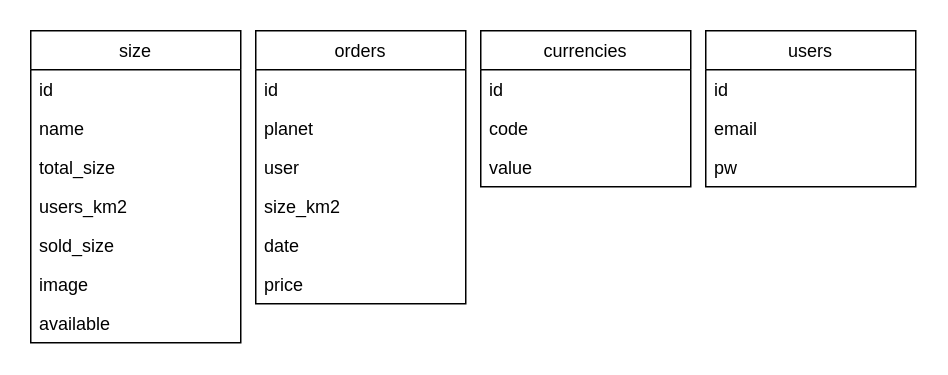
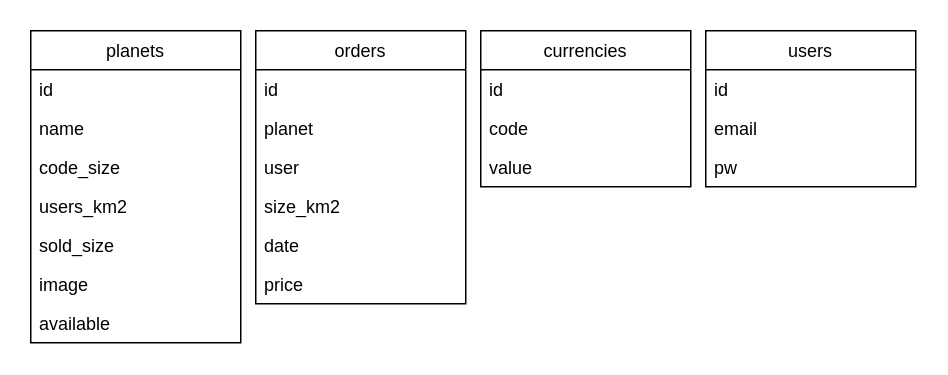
  <mxCell id="0" />
  <mxCell id="1" parent="0" />
- <mxCell id="2" value="size" style="swimlane;fontStyle=0;childLayout=stackLayout;horizontal=1;startSize=26;fillColor=none;horizontalStack=0;resizeParent=1;resizeParentMax=0;resizeLast=0;collapsible=1;marginBottom=0;" parent="1" vertex="1"><mxGeometry x="20" y="20" width="140" height="208" as="geometry" /></mxCell>
+ <mxCell id="2" value="planets" style="swimlane;fontStyle=0;childLayout=stackLayout;horizontal=1;startSize=26;fillColor=none;horizontalStack=0;resizeParent=1;resizeParentMax=0;resizeLast=0;collapsible=1;marginBottom=0;" parent="1" vertex="1"><mxGeometry x="20" y="20" width="140" height="208" as="geometry" /></mxCell>
  <mxCell id="3" value="id" style="text;strokeColor=none;fillColor=none;align=left;verticalAlign=top;spacingLeft=4;spacingRight=4;overflow=hidden;rotatable=0;points=[[0,0.5],[1,0.5]];portConstraint=eastwest;" parent="2" vertex="1"><mxGeometry y="26" width="140" height="26" as="geometry" /></mxCell>
  <mxCell id="4" value="name&#10;&#10;" style="text;strokeColor=none;fillColor=none;align=left;verticalAlign=top;spacingLeft=4;spacingRight=4;overflow=hidden;rotatable=0;points=[[0,0.5],[1,0.5]];portConstraint=eastwest;" parent="2" vertex="1"><mxGeometry y="52" width="140" height="26" as="geometry" /></mxCell>
- <mxCell id="5" value="total_size" style="text;strokeColor=none;fillColor=none;align=left;verticalAlign=top;spacingLeft=4;spacingRight=4;overflow=hidden;rotatable=0;points=[[0,0.5],[1,0.5]];portConstraint=eastwest;" parent="2" vertex="1"><mxGeometry y="78" width="140" height="26" as="geometry" /></mxCell>
+ <mxCell id="5" value="code_size" style="text;strokeColor=none;fillColor=none;align=left;verticalAlign=top;spacingLeft=4;spacingRight=4;overflow=hidden;rotatable=0;points=[[0,0.5],[1,0.5]];portConstraint=eastwest;" parent="2" vertex="1"><mxGeometry y="78" width="140" height="26" as="geometry" /></mxCell>
  <mxCell id="6" value="users_km2&#10;" style="text;strokeColor=none;fillColor=none;align=left;verticalAlign=top;spacingLeft=4;spacingRight=4;overflow=hidden;rotatable=0;points=[[0,0.5],[1,0.5]];portConstraint=eastwest;" parent="2" vertex="1"><mxGeometry y="104" width="140" height="26" as="geometry" /></mxCell>
  <mxCell id="7" value="sold_size" style="text;strokeColor=none;fillColor=none;align=left;verticalAlign=top;spacingLeft=4;spacingRight=4;overflow=hidden;rotatable=0;points=[[0,0.5],[1,0.5]];portConstraint=eastwest;" parent="2" vertex="1"><mxGeometry y="130" width="140" height="26" as="geometry" /></mxCell>
  <mxCell id="8" value="image" style="text;strokeColor=none;fillColor=none;align=left;verticalAlign=top;spacingLeft=4;spacingRight=4;overflow=hidden;rotatable=0;points=[[0,0.5],[1,0.5]];portConstraint=eastwest;" parent="2" vertex="1"><mxGeometry y="156" width="140" height="26" as="geometry" /></mxCell>
  <mxCell id="9" value="available&#10;" style="text;strokeColor=none;fillColor=none;align=left;verticalAlign=top;spacingLeft=4;spacingRight=4;overflow=hidden;rotatable=0;points=[[0,0.5],[1,0.5]];portConstraint=eastwest;" parent="2" vertex="1"><mxGeometry y="182" width="140" height="26" as="geometry" /></mxCell>
  <mxCell id="10" value="orders" style="swimlane;fontStyle=0;childLayout=stackLayout;horizontal=1;startSize=26;fillColor=none;horizontalStack=0;resizeParent=1;resizeParentMax=0;resizeLast=0;collapsible=1;marginBottom=0;" parent="1" vertex="1"><mxGeometry x="170" y="20" width="140" height="182" as="geometry" /></mxCell>
  <mxCell id="11" value="id" style="text;strokeColor=none;fillColor=none;align=left;verticalAlign=top;spacingLeft=4;spacingRight=4;overflow=hidden;rotatable=0;points=[[0,0.5],[1,0.5]];portConstraint=eastwest;" parent="10" vertex="1"><mxGeometry y="26" width="140" height="26" as="geometry" /></mxCell>
  <mxCell id="12" value="planet" style="text;strokeColor=none;fillColor=none;align=left;verticalAlign=top;spacingLeft=4;spacingRight=4;overflow=hidden;rotatable=0;points=[[0,0.5],[1,0.5]];portConstraint=eastwest;" parent="10" vertex="1"><mxGeometry y="52" width="140" height="26" as="geometry" /></mxCell>
  <mxCell id="13" value="user" style="text;strokeColor=none;fillColor=none;align=left;verticalAlign=top;spacingLeft=4;spacingRight=4;overflow=hidden;rotatable=0;points=[[0,0.5],[1,0.5]];portConstraint=eastwest;" parent="10" vertex="1"><mxGeometry y="78" width="140" height="26" as="geometry" /></mxCell>
  <mxCell id="14" value="size_km2" style="text;strokeColor=none;fillColor=none;align=left;verticalAlign=top;spacingLeft=4;spacingRight=4;overflow=hidden;rotatable=0;points=[[0,0.5],[1,0.5]];portConstraint=eastwest;" parent="10" vertex="1"><mxGeometry y="104" width="140" height="26" as="geometry" /></mxCell>
  <mxCell id="15" value="date" style="text;strokeColor=none;fillColor=none;align=left;verticalAlign=top;spacingLeft=4;spacingRight=4;overflow=hidden;rotatable=0;points=[[0,0.5],[1,0.5]];portConstraint=eastwest;" parent="10" vertex="1"><mxGeometry y="130" width="140" height="26" as="geometry" /></mxCell>
  <mxCell id="16" value="price" style="text;strokeColor=none;fillColor=none;align=left;verticalAlign=top;spacingLeft=4;spacingRight=4;overflow=hidden;rotatable=0;points=[[0,0.5],[1,0.5]];portConstraint=eastwest;" parent="10" vertex="1"><mxGeometry y="156" width="140" height="26" as="geometry" /></mxCell>
  <mxCell id="17" value="users" style="swimlane;fontStyle=0;childLayout=stackLayout;horizontal=1;startSize=26;fillColor=none;horizontalStack=0;resizeParent=1;resizeParentMax=0;resizeLast=0;collapsible=1;marginBottom=0;" parent="1" vertex="1"><mxGeometry x="470" y="20" width="140" height="104" as="geometry" /></mxCell>
  <mxCell id="18" value="id" style="text;strokeColor=none;fillColor=none;align=left;verticalAlign=top;spacingLeft=4;spacingRight=4;overflow=hidden;rotatable=0;points=[[0,0.5],[1,0.5]];portConstraint=eastwest;" parent="17" vertex="1"><mxGeometry y="26" width="140" height="26" as="geometry" /></mxCell>
  <mxCell id="19" value="email" style="text;strokeColor=none;fillColor=none;align=left;verticalAlign=top;spacingLeft=4;spacingRight=4;overflow=hidden;rotatable=0;points=[[0,0.5],[1,0.5]];portConstraint=eastwest;" parent="17" vertex="1"><mxGeometry y="52" width="140" height="26" as="geometry" /></mxCell>
  <mxCell id="20" value="pw" style="text;strokeColor=none;fillColor=none;align=left;verticalAlign=top;spacingLeft=4;spacingRight=4;overflow=hidden;rotatable=0;points=[[0,0.5],[1,0.5]];portConstraint=eastwest;" parent="17" vertex="1"><mxGeometry y="78" width="140" height="26" as="geometry" /></mxCell>
  <mxCell id="21" value="currencies" style="swimlane;fontStyle=0;childLayout=stackLayout;horizontal=1;startSize=26;fillColor=none;horizontalStack=0;resizeParent=1;resizeParentMax=0;resizeLast=0;collapsible=1;marginBottom=0;" parent="1" vertex="1"><mxGeometry x="320" y="20" width="140" height="104" as="geometry" /></mxCell>
  <mxCell id="22" value="id" style="text;strokeColor=none;fillColor=none;align=left;verticalAlign=top;spacingLeft=4;spacingRight=4;overflow=hidden;rotatable=0;points=[[0,0.5],[1,0.5]];portConstraint=eastwest;" parent="21" vertex="1"><mxGeometry y="26" width="140" height="26" as="geometry" /></mxCell>
  <mxCell id="23" value="code" style="text;strokeColor=none;fillColor=none;align=left;verticalAlign=top;spacingLeft=4;spacingRight=4;overflow=hidden;rotatable=0;points=[[0,0.5],[1,0.5]];portConstraint=eastwest;" parent="21" vertex="1"><mxGeometry y="52" width="140" height="26" as="geometry" /></mxCell>
  <mxCell id="24" value="value" style="text;strokeColor=none;fillColor=none;align=left;verticalAlign=top;spacingLeft=4;spacingRight=4;overflow=hidden;rotatable=0;points=[[0,0.5],[1,0.5]];portConstraint=eastwest;" parent="21" vertex="1"><mxGeometry y="78" width="140" height="26" as="geometry" /></mxCell>
